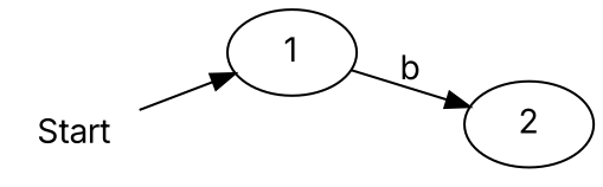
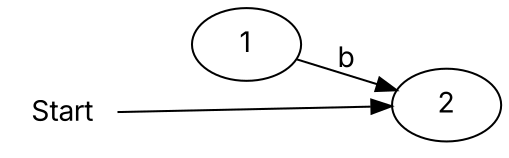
  digraph {
    fontname=Inter
    rankdir=LR
    node [fontname=Inter]
    edge [fontname=Inter]
    Start [shape=plaintext]
    1
    2
-   Start -> 1
+   Start -> 2
    1 -> 2 [label=b]
  }
